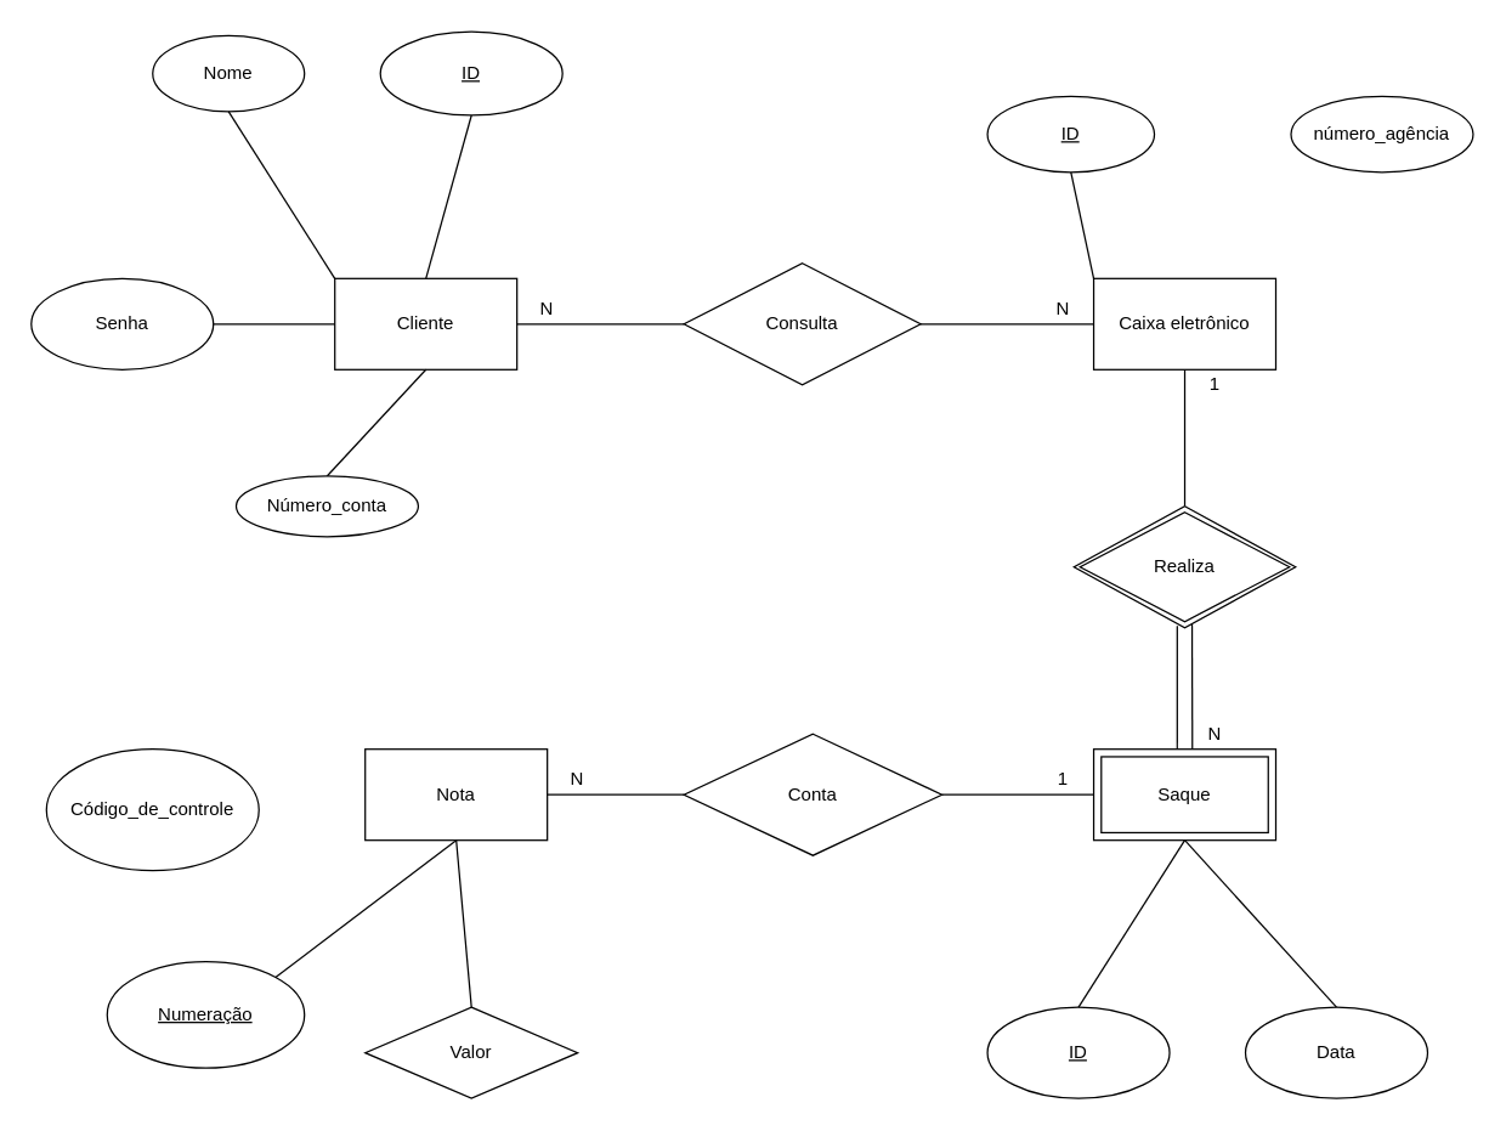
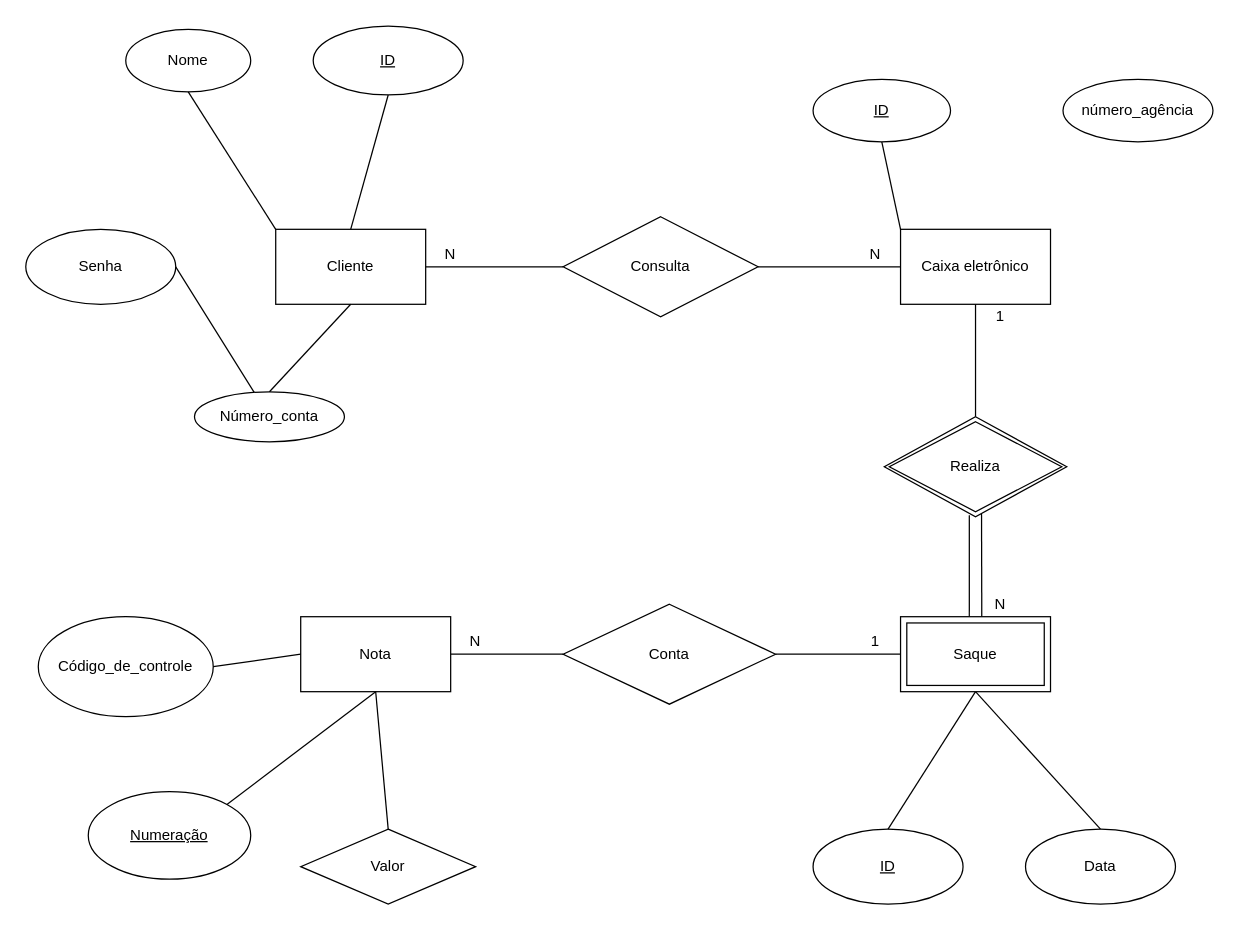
  <mxCell id="0" />
  <mxCell id="1" parent="0" />
  <mxCell id="2" value="Caixa eletrônico" style="rounded=0;whiteSpace=wrap;html=1;" parent="1" vertex="1"><mxGeometry x="720" y="183" width="120" height="60" as="geometry" /></mxCell>
  <mxCell id="3" value="Cliente" style="rounded=0;whiteSpace=wrap;html=1;" parent="1" vertex="1"><mxGeometry x="220" y="183" width="120" height="60" as="geometry" /></mxCell>
  <mxCell id="4" value="Consulta" style="rhombus;whiteSpace=wrap;html=1;" parent="1" vertex="1"><mxGeometry x="450" y="173" width="156" height="80" as="geometry" /></mxCell>
  <mxCell id="5" value="Nota" style="rounded=0;whiteSpace=wrap;html=1;" parent="1" vertex="1"><mxGeometry x="240" y="493" width="120" height="60" as="geometry" /></mxCell>
  <mxCell id="6" value="Conta" style="rhombus;whiteSpace=wrap;html=1;" parent="1" vertex="1"><mxGeometry x="450" y="483" width="170" height="80" as="geometry" /></mxCell>
  <mxCell id="7" value="Nome" style="ellipse;whiteSpace=wrap;html=1;" parent="1" vertex="1"><mxGeometry x="100" y="23" width="100" height="50" as="geometry" /></mxCell>
  <mxCell id="8" value="&lt;u&gt;ID&lt;/u&gt;" style="ellipse;whiteSpace=wrap;html=1;" parent="1" vertex="1"><mxGeometry x="250" y="20.5" width="120" height="55" as="geometry" /></mxCell>
  <mxCell id="9" value="Senha" style="ellipse;whiteSpace=wrap;html=1;" parent="1" vertex="1"><mxGeometry x="20" y="183" width="120" height="60" as="geometry" /></mxCell>
- <mxCell id="10" value="" style="endArrow=none;html=1;exitX=1;exitY=0.5;exitDx=0;exitDy=0;entryX=0;entryY=0.5;entryDx=0;entryDy=0;" parent="1" source="9" target="3" edge="1"><mxGeometry width="50" height="50" relative="1" as="geometry"><mxPoint x="710" y="333" as="sourcePoint" /><mxPoint x="760" y="283" as="targetPoint" /></mxGeometry></mxCell>
+ <mxCell id="10" value="" style="endArrow=none;html=1;exitX=1;exitY=0.5;exitDx=0;exitDy=0;" parent="1" source="9" target="17" edge="1"><mxGeometry width="50" height="50" relative="1" as="geometry"><mxPoint x="710" y="333" as="sourcePoint" /><mxPoint x="760" y="283" as="targetPoint" /></mxGeometry></mxCell>
  <mxCell id="11" value="" style="endArrow=none;html=1;exitX=0.5;exitY=1;exitDx=0;exitDy=0;entryX=0;entryY=0;entryDx=0;entryDy=0;" parent="1" source="7" target="3" edge="1"><mxGeometry width="50" height="50" relative="1" as="geometry"><mxPoint x="710" y="333" as="sourcePoint" /><mxPoint x="760" y="283" as="targetPoint" /></mxGeometry></mxCell>
  <mxCell id="12" value="" style="endArrow=none;html=1;exitX=0.5;exitY=1;exitDx=0;exitDy=0;entryX=0.5;entryY=0;entryDx=0;entryDy=0;" parent="1" source="8" target="3" edge="1"><mxGeometry width="50" height="50" relative="1" as="geometry"><mxPoint x="710" y="333" as="sourcePoint" /><mxPoint x="760" y="283" as="targetPoint" /></mxGeometry></mxCell>
  <mxCell id="13" value="" style="endArrow=none;html=1;entryX=1;entryY=0.5;entryDx=0;entryDy=0;exitX=0;exitY=0.5;exitDx=0;exitDy=0;" parent="1" source="4" target="3" edge="1"><mxGeometry width="50" height="50" relative="1" as="geometry"><mxPoint x="590" y="333" as="sourcePoint" /><mxPoint x="640" y="283" as="targetPoint" /></mxGeometry></mxCell>
  <mxCell id="14" value="" style="endArrow=none;html=1;entryX=1;entryY=0.5;entryDx=0;entryDy=0;exitX=0;exitY=0.5;exitDx=0;exitDy=0;" parent="1" source="2" target="4" edge="1"><mxGeometry width="50" height="50" relative="1" as="geometry"><mxPoint x="590" y="333" as="sourcePoint" /><mxPoint x="640" y="283" as="targetPoint" /></mxGeometry></mxCell>
  <mxCell id="15" value="&lt;u&gt;ID&lt;/u&gt;" style="ellipse;whiteSpace=wrap;html=1;" parent="1" vertex="1"><mxGeometry x="650" y="63" width="110" height="50" as="geometry" /></mxCell>
  <mxCell id="16" value="número_agência" style="ellipse;whiteSpace=wrap;html=1;" parent="1" vertex="1"><mxGeometry x="850" y="63" width="120" height="50" as="geometry" /></mxCell>
  <mxCell id="17" value="Número_conta" style="ellipse;whiteSpace=wrap;html=1;" parent="1" vertex="1"><mxGeometry x="155" y="313" width="120" height="40" as="geometry" /></mxCell>
  <mxCell id="18" value="" style="endArrow=none;html=1;entryX=0.5;entryY=1;entryDx=0;entryDy=0;exitX=0.5;exitY=0;exitDx=0;exitDy=0;" parent="1" source="17" target="3" edge="1"><mxGeometry width="50" height="50" relative="1" as="geometry"><mxPoint x="590" y="333" as="sourcePoint" /><mxPoint x="640" y="283" as="targetPoint" /></mxGeometry></mxCell>
  <mxCell id="19" value="" style="endArrow=none;html=1;entryX=0.5;entryY=1;entryDx=0;entryDy=0;exitX=0;exitY=0;exitDx=0;exitDy=0;" parent="1" source="2" target="15" edge="1"><mxGeometry width="50" height="50" relative="1" as="geometry"><mxPoint x="590" y="333" as="sourcePoint" /><mxPoint x="640" y="283" as="targetPoint" /></mxGeometry></mxCell>
  <mxCell id="20" value="N" style="text;html=1;strokeColor=none;fillColor=none;align=center;verticalAlign=middle;whiteSpace=wrap;rounded=0;" parent="1" vertex="1"><mxGeometry x="680" y="193" width="40" height="20" as="geometry" /></mxCell>
  <mxCell id="21" value="N" style="text;html=1;strokeColor=none;fillColor=none;align=center;verticalAlign=middle;whiteSpace=wrap;rounded=0;" parent="1" vertex="1"><mxGeometry x="340" y="193" width="40" height="20" as="geometry" /></mxCell>
  <mxCell id="22" value="" style="endArrow=none;html=1;entryX=0.5;entryY=1;entryDx=0;entryDy=0;" parent="1" target="2" edge="1"><mxGeometry width="50" height="50" relative="1" as="geometry"><mxPoint x="780" y="333" as="sourcePoint" /><mxPoint x="640" y="383" as="targetPoint" /></mxGeometry></mxCell>
  <mxCell id="23" value="" style="endArrow=none;html=1;entryX=0.532;entryY=0.969;entryDx=0;entryDy=0;entryPerimeter=0;" parent="1" edge="1"><mxGeometry width="50" height="50" relative="1" as="geometry"><mxPoint x="785" y="493" as="sourcePoint" /><mxPoint x="784.8" y="410.52" as="targetPoint" /></mxGeometry></mxCell>
  <mxCell id="24" value="1" style="text;html=1;strokeColor=none;fillColor=none;align=center;verticalAlign=middle;whiteSpace=wrap;rounded=0;" parent="1" vertex="1"><mxGeometry x="780" y="243" width="40" height="20" as="geometry" /></mxCell>
  <mxCell id="25" value="N" style="text;html=1;strokeColor=none;fillColor=none;align=center;verticalAlign=middle;whiteSpace=wrap;rounded=0;" parent="1" vertex="1"><mxGeometry x="780" y="473" width="40" height="20" as="geometry" /></mxCell>
  <mxCell id="26" value="&lt;u&gt;ID&lt;/u&gt;" style="ellipse;whiteSpace=wrap;html=1;" parent="1" vertex="1"><mxGeometry x="650" y="663" width="120" height="60" as="geometry" /></mxCell>
  <mxCell id="27" value="Data" style="ellipse;whiteSpace=wrap;html=1;" parent="1" vertex="1"><mxGeometry x="820" y="663" width="120" height="60" as="geometry" /></mxCell>
  <mxCell id="28" value="" style="endArrow=none;html=1;exitX=0.5;exitY=0;exitDx=0;exitDy=0;entryX=0.5;entryY=1;entryDx=0;entryDy=0;" parent="1" source="26" edge="1"><mxGeometry width="50" height="50" relative="1" as="geometry"><mxPoint x="590" y="433" as="sourcePoint" /><mxPoint x="780" y="553" as="targetPoint" /></mxGeometry></mxCell>
  <mxCell id="29" value="" style="endArrow=none;html=1;exitX=0.5;exitY=0;exitDx=0;exitDy=0;entryX=0.5;entryY=1;entryDx=0;entryDy=0;" parent="1" source="27" edge="1"><mxGeometry width="50" height="50" relative="1" as="geometry"><mxPoint x="590" y="433" as="sourcePoint" /><mxPoint x="780" y="553" as="targetPoint" /></mxGeometry></mxCell>
  <mxCell id="30" value="Valor" style="rhombus;whiteSpace=wrap;html=1;" parent="1" vertex="1"><mxGeometry x="240" y="663" width="140" height="60" as="geometry" /></mxCell>
  <mxCell id="31" value="&lt;u&gt;Numeração&lt;/u&gt;" style="ellipse;whiteSpace=wrap;html=1;" parent="1" vertex="1"><mxGeometry x="70" y="633" width="130" height="70" as="geometry" /></mxCell>
  <mxCell id="32" value="Código_de_controle" style="ellipse;whiteSpace=wrap;html=1;" parent="1" vertex="1"><mxGeometry x="30" y="493" width="140" height="80" as="geometry" /></mxCell>
  <mxCell id="33" value="" style="endArrow=none;html=1;exitX=1;exitY=0.5;exitDx=0;exitDy=0;" parent="1" source="5" target="6" edge="1"><mxGeometry width="50" height="50" relative="1" as="geometry"><mxPoint x="590" y="433" as="sourcePoint" /><mxPoint x="640" y="383" as="targetPoint" /></mxGeometry></mxCell>
  <mxCell id="34" value="" style="endArrow=none;html=1;exitX=1;exitY=0.5;exitDx=0;exitDy=0;entryX=0;entryY=0.5;entryDx=0;entryDy=0;" parent="1" source="6" edge="1"><mxGeometry width="50" height="50" relative="1" as="geometry"><mxPoint x="590" y="433" as="sourcePoint" /><mxPoint x="720" y="523" as="targetPoint" /></mxGeometry></mxCell>
+ <mxCell id="35" value="" style="endArrow=none;html=1;exitX=1;exitY=0.5;exitDx=0;exitDy=0;entryX=0;entryY=0.5;entryDx=0;entryDy=0;" parent="1" source="32" target="5" edge="1"><mxGeometry width="50" height="50" relative="1" as="geometry"><mxPoint x="590" y="433" as="sourcePoint" /><mxPoint x="640" y="383" as="targetPoint" /></mxGeometry></mxCell>
  <mxCell id="36" value="" style="endArrow=none;html=1;exitX=1;exitY=0;exitDx=0;exitDy=0;entryX=0.5;entryY=1;entryDx=0;entryDy=0;" parent="1" source="31" target="5" edge="1"><mxGeometry width="50" height="50" relative="1" as="geometry"><mxPoint x="590" y="433" as="sourcePoint" /><mxPoint x="640" y="383" as="targetPoint" /></mxGeometry></mxCell>
  <mxCell id="37" value="" style="endArrow=none;html=1;exitX=0.5;exitY=0;exitDx=0;exitDy=0;entryX=0.5;entryY=1;entryDx=0;entryDy=0;" parent="1" source="30" target="5" edge="1"><mxGeometry width="50" height="50" relative="1" as="geometry"><mxPoint x="590" y="433" as="sourcePoint" /><mxPoint x="640" y="383" as="targetPoint" /></mxGeometry></mxCell>
  <mxCell id="38" value="N" style="text;html=1;strokeColor=none;fillColor=none;align=center;verticalAlign=middle;whiteSpace=wrap;rounded=0;" parent="1" vertex="1"><mxGeometry x="360" y="503" width="40" height="20" as="geometry" /></mxCell>
  <mxCell id="39" value="1" style="text;html=1;strokeColor=none;fillColor=none;align=center;verticalAlign=middle;whiteSpace=wrap;rounded=0;" parent="1" vertex="1"><mxGeometry x="680" y="503" width="40" height="20" as="geometry" /></mxCell>
  <mxCell id="40" value="" style="endArrow=none;html=1;entryX=0.467;entryY=0.986;entryDx=0;entryDy=0;entryPerimeter=0;" parent="1" edge="1"><mxGeometry width="50" height="50" relative="1" as="geometry"><mxPoint x="775" y="493" as="sourcePoint" /><mxPoint x="775.05" y="411.88" as="targetPoint" /></mxGeometry></mxCell>
  <mxCell id="41" value="Saque" style="shape=ext;margin=3;double=1;whiteSpace=wrap;html=1;align=center;" vertex="1" parent="1"><mxGeometry x="720" y="493" width="120" height="60" as="geometry" /></mxCell>
  <mxCell id="42" value="Realiza" style="shape=rhombus;double=1;perimeter=rhombusPerimeter;whiteSpace=wrap;html=1;align=center;" vertex="1" parent="1"><mxGeometry x="707" y="333" width="146" height="80" as="geometry" /></mxCell>
